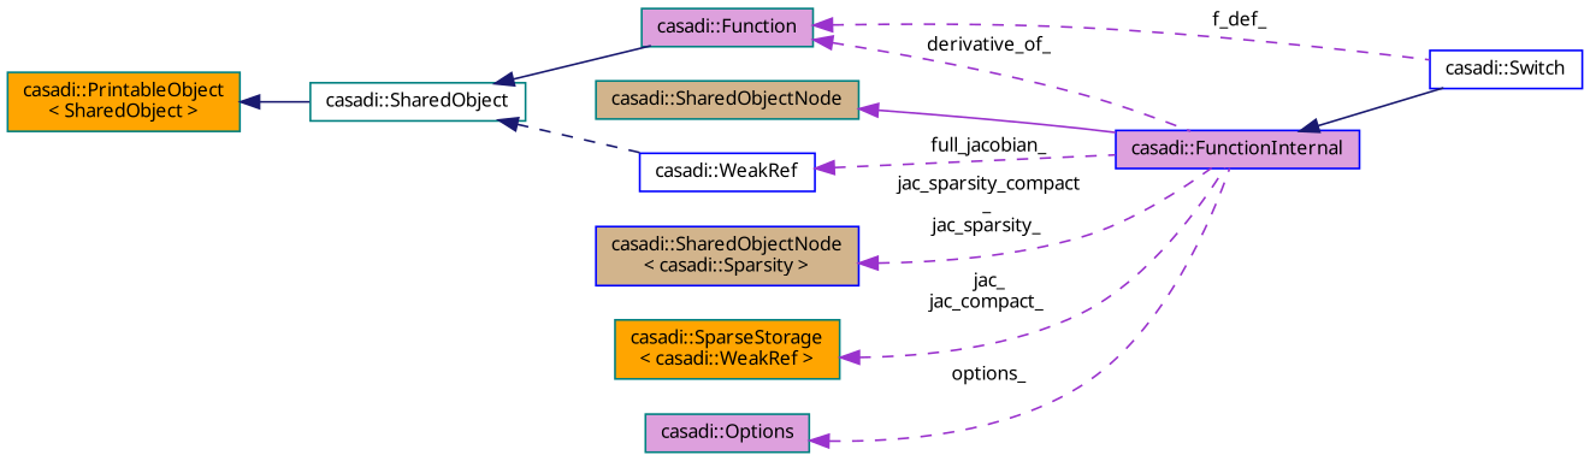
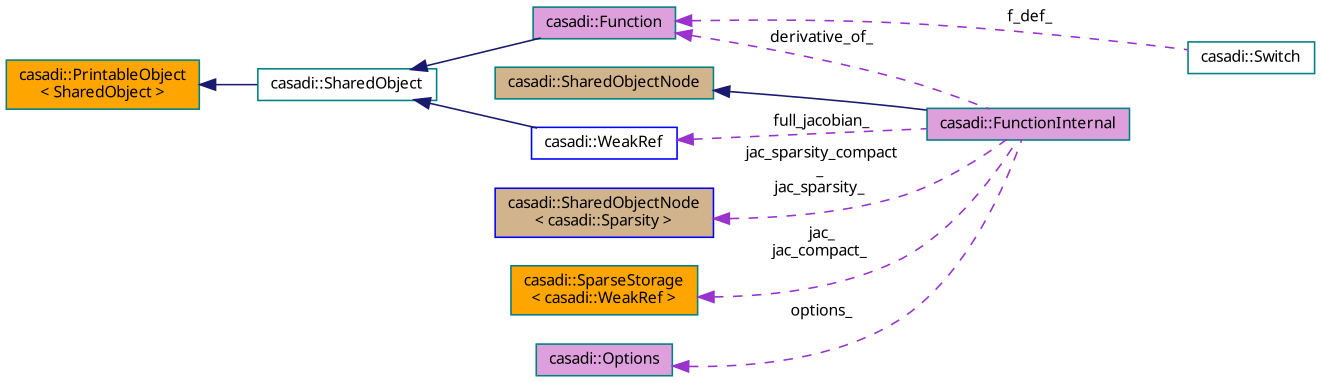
  digraph {
    rankdir=LR
    node [color=teal fillcolor=white fontname="FreeSans.ttf" fontsize=10 shape=record style=filled]
    edge [color=darkorchid3 dir=back fontname="FreeSans.ttf" fontsize=10 labelfontname="FreeSans.ttf" labelfontsize=10 style=dashed]
-   n1 [color=blue fontcolor=black height=0.2 label="casadi::Switch" width=0.4]
-   n2 [color=blue fillcolor=plum height=0.2 label="casadi::FunctionInternal" width=0.4]
+   n1 [fontcolor=black height=0.2 label="casadi::Switch" width=0.4]
+   n2 [fillcolor=plum height=0.2 label="casadi::FunctionInternal" width=0.4]
    n3 [fillcolor=tan height=0.2 label="casadi::SharedObjectNode" width=0.4]
    n4 [color=blue height=0.2 label="casadi::WeakRef" width=0.4]
    n5 [height=0.2 label="casadi::SharedObject" width=0.4]
    n6 [fillcolor=plum height=0.2 label="casadi::Function" width=0.4]
    n7 [fillcolor=orange height=0.2 label="casadi::PrintableObject\l\< SharedObject \>" width=0.4]
    n8 [fillcolor=orange height=0.2 label="casadi::SparseStorage\l\< casadi::WeakRef \>" width=0.4]
    n9 [fillcolor=plum height=0.2 label="casadi::Options" width=0.4]
    n10 [color=blue fillcolor=tan height=0.2 label="casadi::SharedObjectNode\l\< casadi::Sparsity \>" width=0.4]
-   n2 -> n1 [color=midnightblue style=solid]
-   n3 -> n2 [style=solid]
+   n3 -> n2 [color=midnightblue style=solid]
    n4 -> n2 [label=" full_jacobian_"]
-   n5 -> n4 [color=midnightblue]
+   n5 -> n4 [color=midnightblue style=solid]
    n5 -> n6 [color=midnightblue style=solid]
    n6 -> n1 [label=" f_def_"]
    n6 -> n2 [label=" derivative_of_"]
    n7 -> n5 [color=midnightblue style=solid]
    n8 -> n2 [label=" jac_\njac_compact_"]
    n9 -> n2 [label=" options_"]
    n10 -> n2 [label=" jac_sparsity_compact\l_\njac_sparsity_"]
  }
